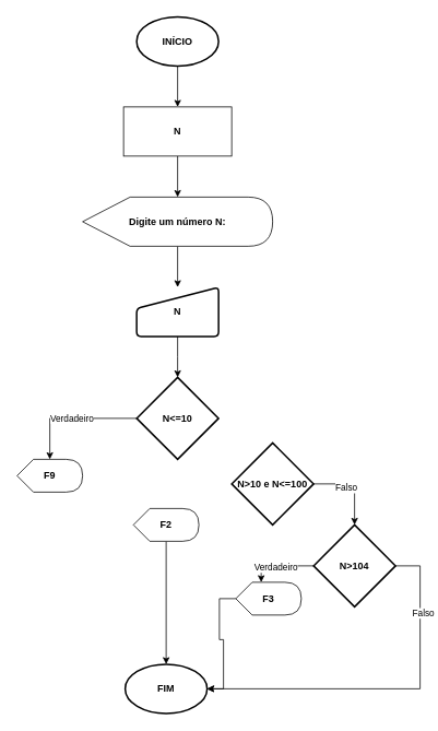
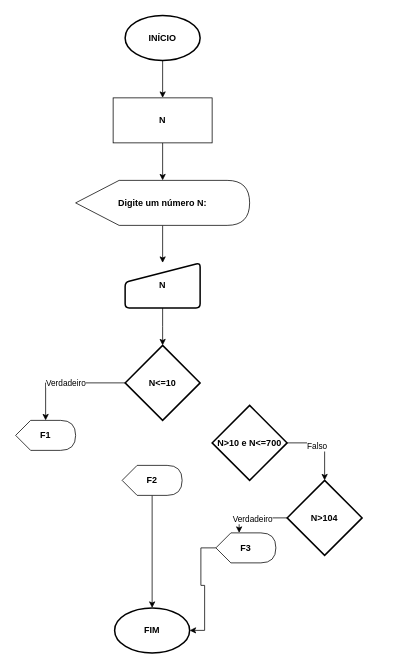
  <mxCell id="0" />
  <mxCell id="1" parent="0" />
  <mxCell id="2" style="edgeStyle=orthogonalEdgeStyle;rounded=0;orthogonalLoop=1;jettySize=auto;html=1;" parent="1" source="3" target="5" edge="1"><mxGeometry relative="1" as="geometry" /></mxCell>
  <mxCell id="3" value="INÍCIO" style="strokeWidth=2;html=1;shape=mxgraph.flowchart.start_1;whiteSpace=wrap;fontStyle=1" parent="1" vertex="1"><mxGeometry x="166" y="20" width="100" height="60" as="geometry" /></mxCell>
  <mxCell id="4" value="" style="edgeStyle=orthogonalEdgeStyle;rounded=0;orthogonalLoop=1;jettySize=auto;html=1;" parent="1" source="5" target="7" edge="1"><mxGeometry relative="1" as="geometry" /></mxCell>
  <mxCell id="5" value="N" style="rounded=0;whiteSpace=wrap;html=1;fontStyle=1" parent="1" vertex="1"><mxGeometry x="150" y="130" width="132" height="60" as="geometry" /></mxCell>
  <mxCell id="6" value="" style="edgeStyle=orthogonalEdgeStyle;rounded=0;orthogonalLoop=1;jettySize=auto;html=1;" parent="1" source="7" target="9" edge="1"><mxGeometry relative="1" as="geometry" /></mxCell>
  <mxCell id="7" value="Digite um número N:" style="shape=display;whiteSpace=wrap;html=1;fontStyle=1" parent="1" vertex="1"><mxGeometry x="100" y="240" width="232" height="60" as="geometry" /></mxCell>
  <mxCell id="8" value="" style="edgeStyle=orthogonalEdgeStyle;rounded=0;orthogonalLoop=1;jettySize=auto;html=1;" parent="1" source="9" edge="1"><mxGeometry relative="1" as="geometry"><mxPoint x="216" y="460" as="targetPoint" /></mxGeometry></mxCell>
  <mxCell id="9" value="N" style="html=1;strokeWidth=2;shape=manualInput;whiteSpace=wrap;rounded=1;size=26;arcSize=11;fontStyle=1" parent="1" vertex="1"><mxGeometry x="166" y="350" width="100" height="60" as="geometry" /></mxCell>
  <mxCell id="10" value="" style="edgeStyle=orthogonalEdgeStyle;rounded=0;orthogonalLoop=1;jettySize=auto;html=1;" parent="1" edge="1"><mxGeometry relative="1" as="geometry"><mxPoint x="216" y="520" as="sourcePoint" /></mxGeometry></mxCell>
  <mxCell id="11" value="FIM" style="strokeWidth=2;html=1;shape=mxgraph.flowchart.start_1;whiteSpace=wrap;fontStyle=1" parent="1" vertex="1"><mxGeometry x="152" y="810" width="100" height="60" as="geometry" /></mxCell>
  <mxCell id="12" style="edgeStyle=orthogonalEdgeStyle;rounded=0;orthogonalLoop=1;jettySize=auto;html=1;entryX=0;entryY=0;entryDx=40;entryDy=0;entryPerimeter=0;" parent="1" source="14" target="15" edge="1"><mxGeometry relative="1" as="geometry" /></mxCell>
  <mxCell id="13" value="Verdadeiro" style="edgeLabel;html=1;align=center;verticalAlign=middle;resizable=0;points=[];" parent="12" vertex="1" connectable="0"><mxGeometry x="0.026" y="-1" relative="1" as="geometry"><mxPoint as="offset" /></mxGeometry></mxCell>
  <mxCell id="14" value="N&amp;lt;=10" style="strokeWidth=2;html=1;shape=mxgraph.flowchart.decision;whiteSpace=wrap;align=center;fontStyle=1" parent="1" vertex="1"><mxGeometry x="166" y="460" width="100" height="100" as="geometry" /></mxCell>
- <mxCell id="15" value="F9" style="shape=display;whiteSpace=wrap;html=1;align=center;fontStyle=1" parent="1" vertex="1"><mxGeometry x="20" y="560" width="80" height="40" as="geometry" /></mxCell>
+ <mxCell id="15" value="F1" style="shape=display;whiteSpace=wrap;html=1;align=center;fontStyle=1" parent="1" vertex="1"><mxGeometry x="20" y="560" width="80" height="40" as="geometry" /></mxCell>
  <mxCell id="16" style="edgeStyle=orthogonalEdgeStyle;rounded=0;orthogonalLoop=1;jettySize=auto;html=1;entryX=0.5;entryY=0;entryDx=0;entryDy=0;entryPerimeter=0;exitX=1;exitY=0.5;exitDx=0;exitDy=0;exitPerimeter=0;" parent="1" source="18" target="25" edge="1"><mxGeometry relative="1" as="geometry" /></mxCell>
  <mxCell id="17" value="Falso" style="edgeLabel;html=1;align=center;verticalAlign=middle;resizable=0;points=[];" parent="16" vertex="1" connectable="0"><mxGeometry x="-0.22" y="-4" relative="1" as="geometry"><mxPoint as="offset" /></mxGeometry></mxCell>
- <mxCell id="18" value="N&amp;gt;10 e N&amp;lt;=100" style="strokeWidth=2;html=1;shape=mxgraph.flowchart.decision;whiteSpace=wrap;align=center;fontStyle=1" parent="1" vertex="1"><mxGeometry x="282" y="540" width="100" height="100" as="geometry" /></mxCell>
+ <mxCell id="18" value="N&amp;gt;10 e N&amp;lt;=700" style="strokeWidth=2;html=1;shape=mxgraph.flowchart.decision;whiteSpace=wrap;align=center;fontStyle=1" parent="1" vertex="1"><mxGeometry x="282" y="540" width="100" height="100" as="geometry" /></mxCell>
  <mxCell id="19" style="edgeStyle=orthogonalEdgeStyle;rounded=0;orthogonalLoop=1;jettySize=auto;html=1;entryX=0.5;entryY=0;entryDx=0;entryDy=0;entryPerimeter=0;" parent="1" source="20" target="11" edge="1"><mxGeometry relative="1" as="geometry" /></mxCell>
  <mxCell id="20" value="F2" style="shape=display;whiteSpace=wrap;html=1;align=center;fontStyle=1" parent="1" vertex="1"><mxGeometry x="162" y="620" width="80" height="40" as="geometry" /></mxCell>
  <mxCell id="21" style="edgeStyle=orthogonalEdgeStyle;rounded=0;orthogonalLoop=1;jettySize=auto;html=1;entryX=0.388;entryY=0;entryDx=0;entryDy=0;entryPerimeter=0;exitX=0;exitY=0.5;exitDx=0;exitDy=0;exitPerimeter=0;" parent="1" source="25" target="27" edge="1"><mxGeometry relative="1" as="geometry" /></mxCell>
  <mxCell id="22" value="Verdadeiro" style="edgeLabel;html=1;align=center;verticalAlign=middle;resizable=0;points=[];" parent="21" vertex="1" connectable="0"><mxGeometry x="0.114" y="1" relative="1" as="geometry"><mxPoint as="offset" /></mxGeometry></mxCell>
- <mxCell id="23" style="edgeStyle=orthogonalEdgeStyle;rounded=0;orthogonalLoop=1;jettySize=auto;html=1;entryX=1;entryY=0.5;entryDx=0;entryDy=0;entryPerimeter=0;exitX=1;exitY=0.5;exitDx=0;exitDy=0;exitPerimeter=0;" edge="1" parent="1" source="25" target="11"><mxGeometry relative="1" as="geometry"><Array as="points"><mxPoint x="512" y="690" /><mxPoint x="512" y="840" /></Array></mxGeometry></mxCell>
- <mxCell id="24" value="Falso" style="edgeLabel;html=1;align=center;verticalAlign=middle;resizable=0;points=[];" vertex="1" connectable="0" parent="23"><mxGeometry x="-0.605" y="3" relative="1" as="geometry"><mxPoint as="offset" /></mxGeometry></mxCell>
  <mxCell id="25" value="N&amp;gt;104" style="strokeWidth=2;html=1;shape=mxgraph.flowchart.decision;whiteSpace=wrap;align=center;fontStyle=1" parent="1" vertex="1"><mxGeometry x="382" y="640" width="100" height="100" as="geometry" /></mxCell>
  <mxCell id="26" style="edgeStyle=orthogonalEdgeStyle;rounded=0;orthogonalLoop=1;jettySize=auto;html=1;entryX=1;entryY=0.5;entryDx=0;entryDy=0;entryPerimeter=0;" parent="1" source="27" target="11" edge="1"><mxGeometry relative="1" as="geometry" /></mxCell>
  <mxCell id="27" value="F3" style="shape=display;whiteSpace=wrap;html=1;align=center;fontStyle=1" parent="1" vertex="1"><mxGeometry x="287" y="710" width="80" height="40" as="geometry" /></mxCell>
